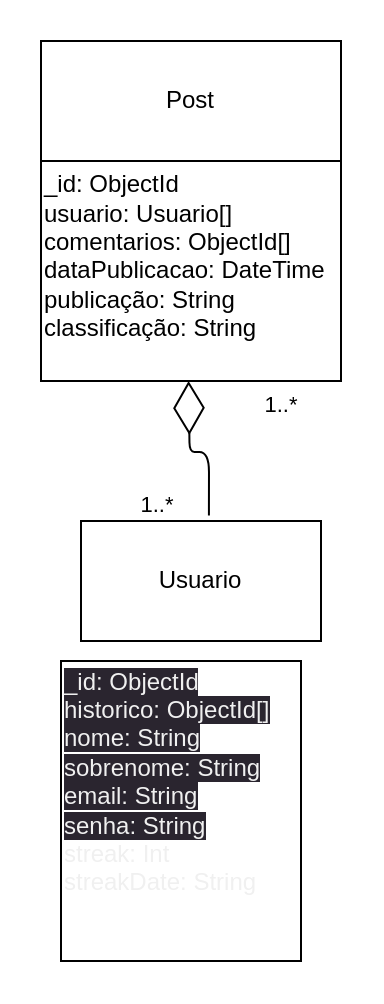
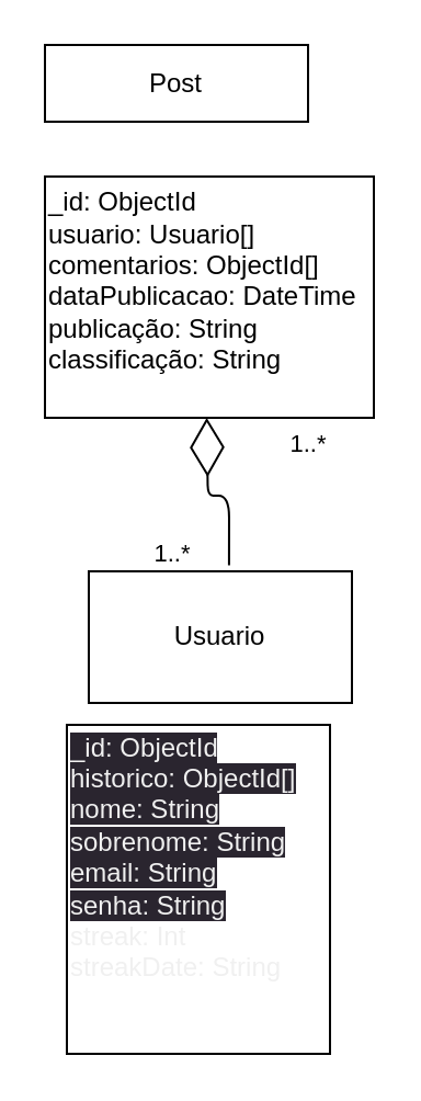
  <mxCell id="0" />
  <mxCell id="1" parent="0" />
  <mxCell id="2" value="Usuario" style="rounded=0;whiteSpace=wrap;html=1;" parent="1" vertex="1"><mxGeometry x="40" y="260" width="120" height="60" as="geometry" /></mxCell>
- <mxCell id="3" value="Post" style="rounded=0;whiteSpace=wrap;html=1;" parent="1" vertex="1"><mxGeometry x="20" y="20" width="150" height="60" as="geometry" /></mxCell>
+ <mxCell id="3" value="Post" style="rounded=0;whiteSpace=wrap;html=1;" parent="1" vertex="1"><mxGeometry x="20" y="20" width="120" height="35" as="geometry" /></mxCell>
  <mxCell id="4" value="&lt;span style=&quot;&quot;&gt;_id: ObjectId&lt;br&gt;usuario: Usuario[]&lt;br&gt;comentarios: ObjectId[]&lt;br&gt;&lt;/span&gt;&lt;div&gt;&lt;span style=&quot;background-color: initial;&quot;&gt;dataPublicacao: DateTime&lt;/span&gt;&lt;/div&gt;&lt;span style=&quot;&quot;&gt;publicação: String&lt;br&gt;classificação: String&lt;br&gt;&lt;br&gt;&lt;/span&gt;" style="rounded=0;whiteSpace=wrap;html=1;align=left;" parent="1" vertex="1"><mxGeometry x="20" y="80" width="150" height="110" as="geometry" /></mxCell>
  <mxCell id="5" value="&lt;span style=&quot;color: rgb(240, 240, 240); font-family: Helvetica; font-size: 12px; font-style: normal; font-variant-ligatures: normal; font-variant-caps: normal; font-weight: 400; letter-spacing: normal; orphans: 2; text-indent: 0px; text-transform: none; widows: 2; word-spacing: 0px; -webkit-text-stroke-width: 0px; background-color: rgb(42, 37, 47); text-decoration-thickness: initial; text-decoration-style: initial; text-decoration-color: initial; float: none; display: inline !important;&quot;&gt;_id: ObjectId&lt;br&gt;historico: ObjectId[]&lt;br&gt;&lt;span style=&quot;&quot;&gt;nome: String&lt;/span&gt;&lt;br style=&quot;padding: 0px; margin: 0px;&quot;&gt;&lt;span style=&quot;&quot;&gt;sobrenome: String&lt;/span&gt;&lt;br style=&quot;padding: 0px; margin: 0px;&quot;&gt;&lt;span style=&quot;&quot;&gt;email: String&lt;/span&gt;&lt;br style=&quot;padding: 0px; margin: 0px;&quot;&gt;&lt;span style=&quot;&quot;&gt;senha: String&lt;br&gt;&lt;/span&gt;&lt;div&gt;streak: Int&lt;br&gt;streakDate: String&lt;br&gt;&lt;/div&gt;&lt;div&gt;&lt;br&gt;&lt;/div&gt;&lt;br&gt;&lt;/span&gt;" style="rounded=0;whiteSpace=wrap;html=1;align=left;" parent="1" vertex="1"><mxGeometry x="30" y="330" width="120" height="150" as="geometry" /></mxCell>
  <mxCell id="6" value="" style="endArrow=diamondThin;endFill=0;endSize=24;html=1;edgeStyle=orthogonalEdgeStyle;exitX=0.533;exitY=-0.045;exitDx=0;exitDy=0;exitPerimeter=0;" parent="1" source="2" edge="1"><mxGeometry width="160" relative="1" as="geometry"><mxPoint x="93.8" y="250" as="sourcePoint" /><mxPoint x="93.8" y="190" as="targetPoint" /><Array as="points" /></mxGeometry></mxCell>
  <mxCell id="7" value="1..*" style="edgeLabel;html=1;align=center;verticalAlign=middle;resizable=0;points=[];" parent="6" vertex="1" connectable="0"><mxGeometry x="-0.293" y="1" relative="1" as="geometry"><mxPoint x="-25" y="21" as="offset" /></mxGeometry></mxCell>
  <mxCell id="8" value="1..*" style="edgeLabel;html=1;align=center;verticalAlign=middle;resizable=0;points=[];" parent="6" vertex="1" connectable="0"><mxGeometry x="-0.472" relative="1" as="geometry"><mxPoint x="36" y="-36" as="offset" /></mxGeometry></mxCell>
